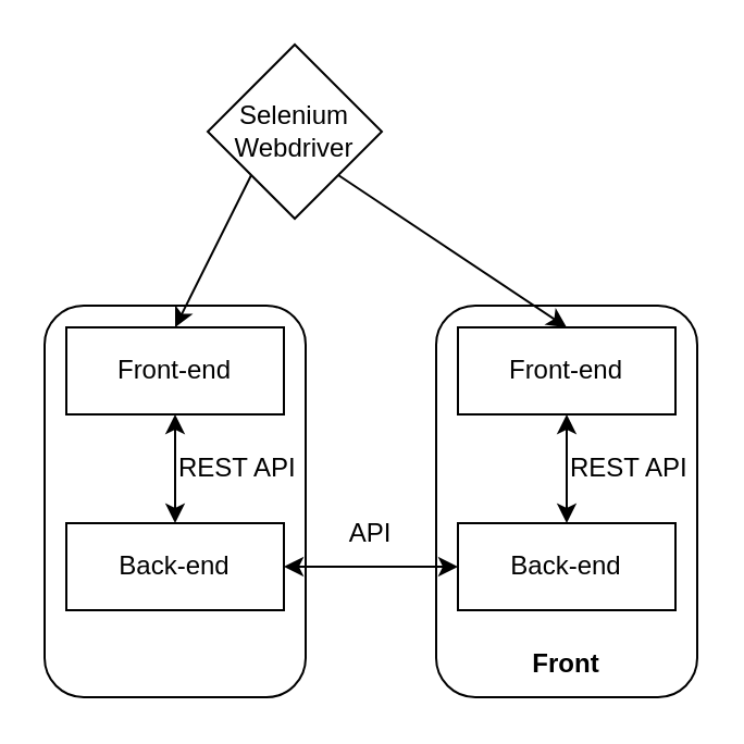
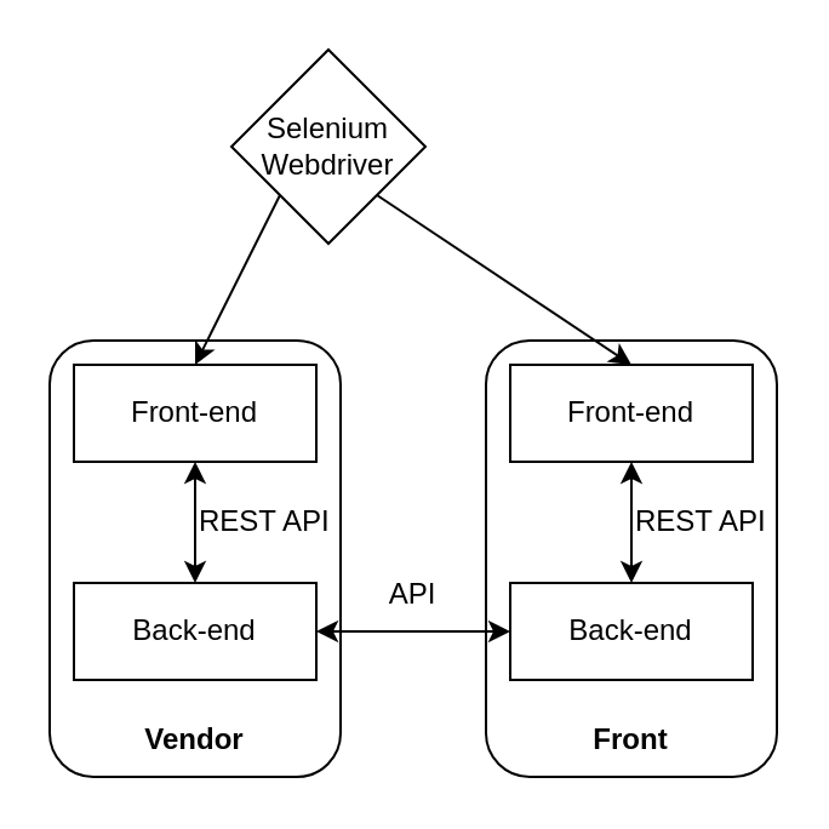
  <mxCell id="0" />
  <mxCell id="1" parent="0" />
  <mxCell id="2" value="" style="rounded=1;whiteSpace=wrap;html=1;" vertex="1" parent="1"><mxGeometry x="200" y="140" width="120" height="180" as="geometry" /></mxCell>
  <mxCell id="3" value="" style="rounded=1;whiteSpace=wrap;html=1;" vertex="1" parent="1"><mxGeometry x="20" y="140" width="120" height="180" as="geometry" /></mxCell>
  <mxCell id="4" value="Back-end" style="rounded=0;whiteSpace=wrap;html=1;" vertex="1" parent="1"><mxGeometry x="30" y="240" width="100" height="40" as="geometry" /></mxCell>
  <mxCell id="5" value="Front-end" style="rounded=0;whiteSpace=wrap;html=1;" vertex="1" parent="1"><mxGeometry x="30" y="150" width="100" height="40" as="geometry" /></mxCell>
  <mxCell id="6" value="Front-end" style="rounded=0;whiteSpace=wrap;html=1;" vertex="1" parent="1"><mxGeometry x="210" y="150" width="100" height="40" as="geometry" /></mxCell>
  <mxCell id="7" value="Back-end" style="rounded=0;whiteSpace=wrap;html=1;" vertex="1" parent="1"><mxGeometry x="210" y="240" width="100" height="40" as="geometry" /></mxCell>
  <mxCell id="8" value="" style="endArrow=classic;startArrow=classic;html=1;entryX=0.5;entryY=1;entryDx=0;entryDy=0;exitX=0.5;exitY=0;exitDx=0;exitDy=0;" edge="1" parent="1" source="4" target="5"><mxGeometry width="50" height="50" relative="1" as="geometry"><mxPoint x="560" y="380" as="sourcePoint" /><mxPoint x="610" y="330" as="targetPoint" /></mxGeometry></mxCell>
  <mxCell id="9" value="REST API" style="text;html=1;strokeColor=none;fillColor=none;align=left;verticalAlign=middle;whiteSpace=wrap;rounded=0;" vertex="1" parent="1"><mxGeometry x="80" y="200" width="60" height="30" as="geometry" /></mxCell>
  <mxCell id="10" value="" style="endArrow=classic;startArrow=classic;html=1;entryX=0.5;entryY=1;entryDx=0;entryDy=0;exitX=0.5;exitY=0;exitDx=0;exitDy=0;" edge="1" parent="1" source="7" target="6"><mxGeometry width="50" height="50" relative="1" as="geometry"><mxPoint x="320" y="240" as="sourcePoint" /><mxPoint x="320" y="190" as="targetPoint" /></mxGeometry></mxCell>
  <mxCell id="11" value="REST API" style="text;html=1;strokeColor=none;fillColor=none;align=left;verticalAlign=middle;whiteSpace=wrap;rounded=0;" vertex="1" parent="1"><mxGeometry x="260" y="200" width="60" height="30" as="geometry" /></mxCell>
  <mxCell id="12" value="" style="endArrow=classic;startArrow=classic;html=1;entryX=0;entryY=0.5;entryDx=0;entryDy=0;exitX=1;exitY=0.5;exitDx=0;exitDy=0;" edge="1" parent="1" source="4" target="7"><mxGeometry width="50" height="50" relative="1" as="geometry"><mxPoint x="190" y="370" as="sourcePoint" /><mxPoint x="240" y="320" as="targetPoint" /></mxGeometry></mxCell>
  <mxCell id="13" value="API" style="text;html=1;strokeColor=none;fillColor=none;align=center;verticalAlign=middle;whiteSpace=wrap;rounded=0;" vertex="1" parent="1"><mxGeometry x="140" y="230" width="60" height="30" as="geometry" /></mxCell>
  <mxCell id="14" style="edgeStyle=none;html=1;exitX=0;exitY=1;exitDx=0;exitDy=0;entryX=0.5;entryY=0;entryDx=0;entryDy=0;" edge="1" parent="1" source="16" target="5"><mxGeometry relative="1" as="geometry" /></mxCell>
  <mxCell id="15" style="edgeStyle=none;html=1;exitX=1;exitY=1;exitDx=0;exitDy=0;entryX=0.5;entryY=0;entryDx=0;entryDy=0;" edge="1" parent="1" source="16" target="6"><mxGeometry relative="1" as="geometry" /></mxCell>
  <mxCell id="16" value="Selenium&lt;br&gt;Webdriver" style="rhombus;whiteSpace=wrap;html=1;" vertex="1" parent="1"><mxGeometry x="95" y="20" width="80" height="80" as="geometry" /></mxCell>
+ <mxCell id="17" value="&lt;b&gt;Vendor&lt;/b&gt;" style="text;html=1;strokeColor=none;fillColor=none;align=center;verticalAlign=middle;whiteSpace=wrap;rounded=0;" vertex="1" parent="1"><mxGeometry x="50" y="290" width="60" height="30" as="geometry" /></mxCell>
  <mxCell id="18" value="&lt;b&gt;Front&lt;/b&gt;" style="text;html=1;strokeColor=none;fillColor=none;align=center;verticalAlign=middle;whiteSpace=wrap;rounded=0;" vertex="1" parent="1"><mxGeometry x="230" y="290" width="60" height="30" as="geometry" /></mxCell>
